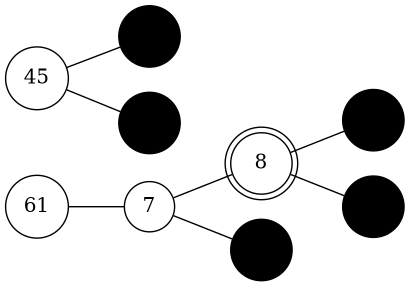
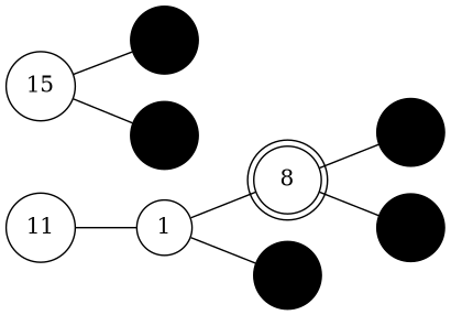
  graph {
    rankdir=LR
    node [ordering=out shape=circle color=black fillcolor=black style=filled]
-   11 [label=61 color="" fillcolor="" style=""]
-   7 [color="" fillcolor="" style=""]
+   11 [color="" fillcolor="" style=""]
+   7 [label=1 color="" fillcolor="" style=""]
    8 [shape=doublecircle color="" fillcolor="" style=""]
    e5
-   15 [label=45 color="" fillcolor="" style=""]
+   15 [color="" fillcolor="" style=""]
    e3
    e4
    e1
    e2
    11 -- 7
    7 -- 8
    7 -- e5
    8 -- e1
    8 -- e2
    15 -- e3
    15 -- e4
  }
